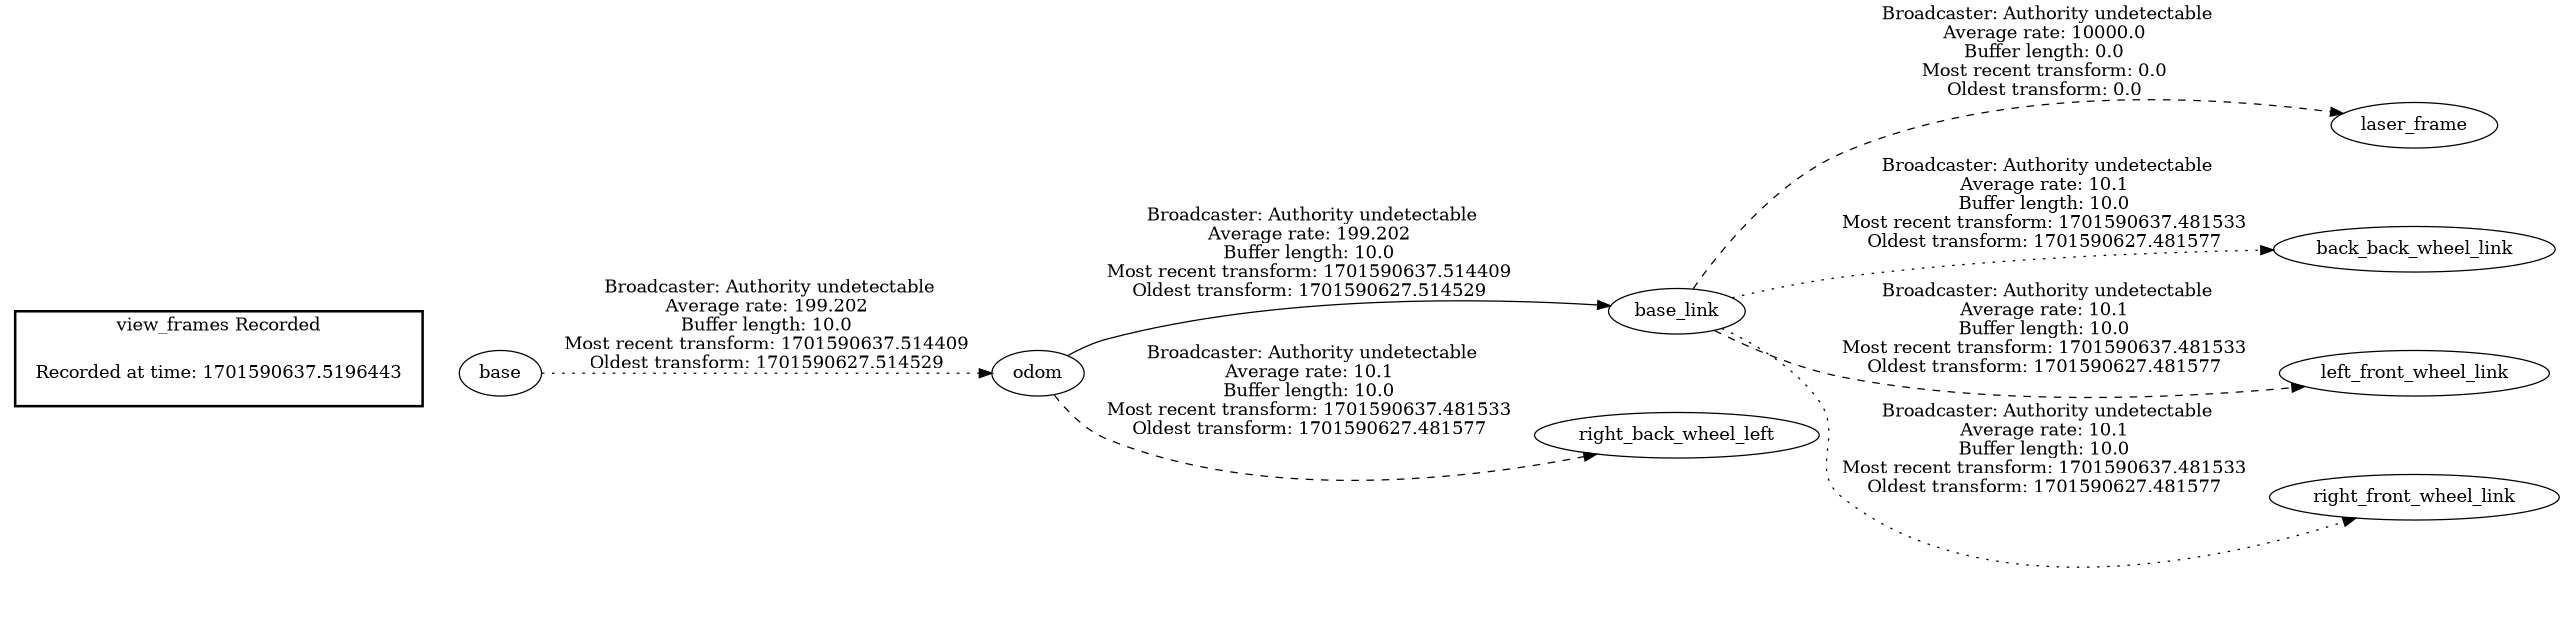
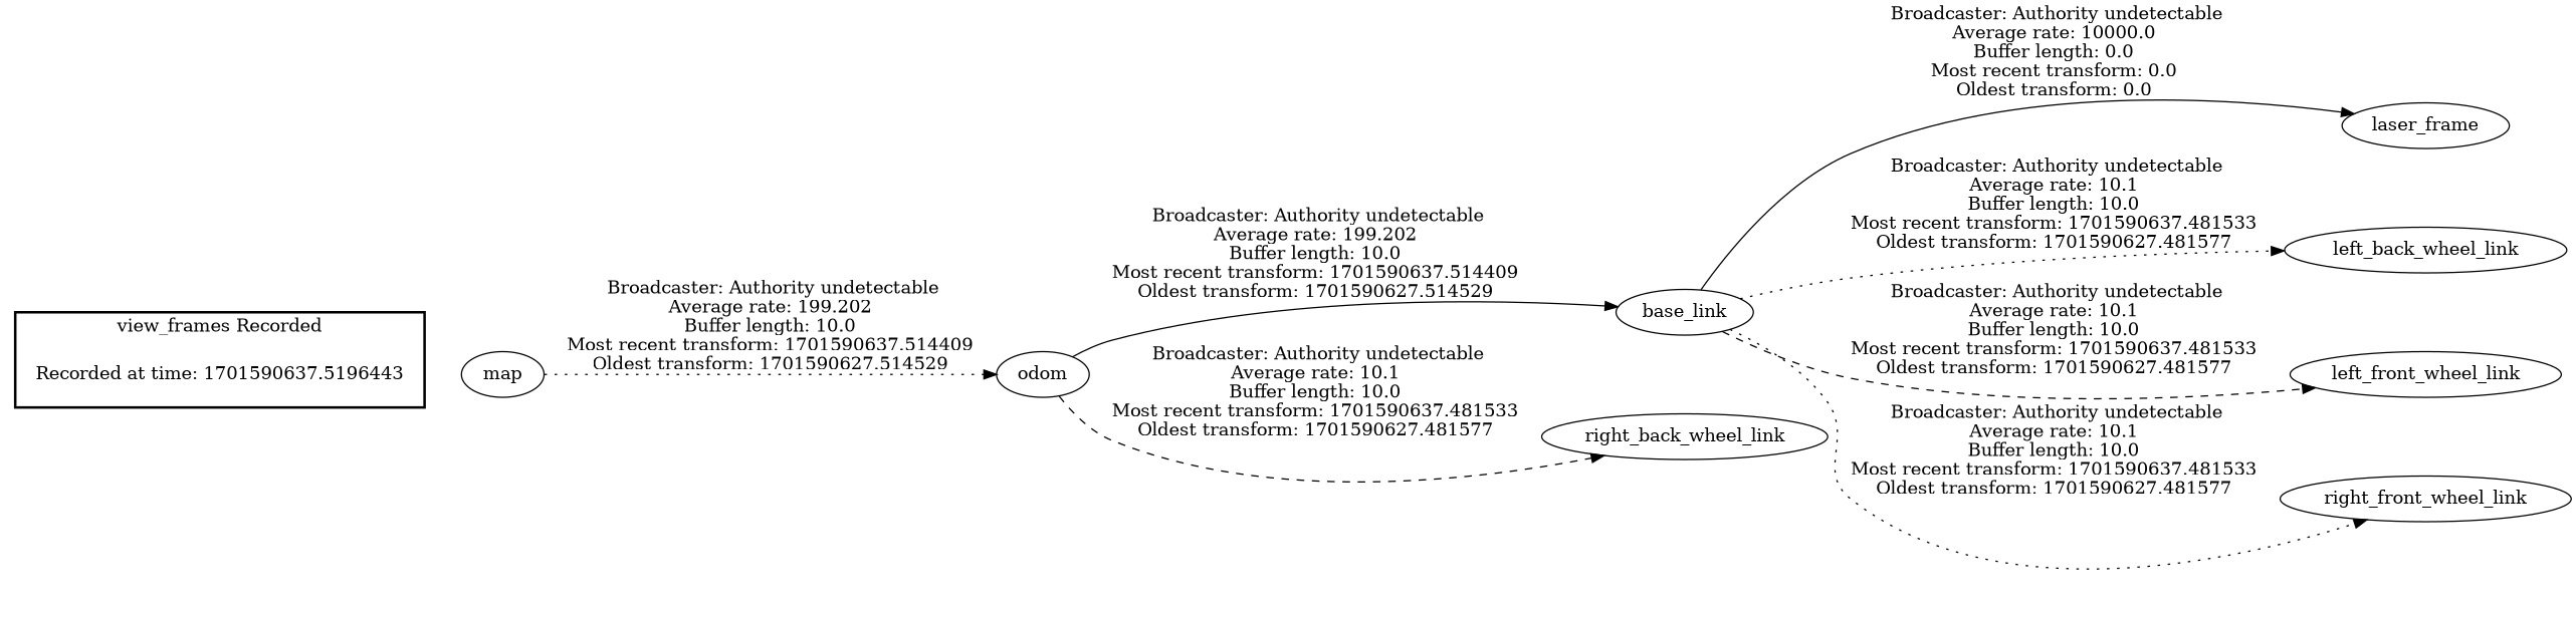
  digraph {
    rankdir=LR
    edge [style=dotted]
    "Recorded at time: 1701590637.5196443" [shape=plaintext]
-   map [label=base]
+   map
    base_link
    laser_frame
-   left_back_wheel_link [label=back_back_wheel_link]
+   left_back_wheel_link
    left_front_wheel_link
    right_front_wheel_link
    odom
-   right_back_wheel_link [label=right_back_wheel_left]
+   right_back_wheel_link
    subgraph cluster_1 {
      color=black
      label="view_frames Recorded"
      style=bold
      "Recorded at time: 1701590637.5196443"
    }
    "Recorded at time: 1701590637.5196443" -> map [style=invis]
    map -> odom [label=" Broadcaster: Authority undetectable\nAverage rate: 199.202\nBuffer length: 10.0\nMost recent transform: 1701590637.514409\nOldest transform: 1701590627.514529\n"]
-   base_link -> laser_frame [label=" Broadcaster: Authority undetectable\nAverage rate: 10000.0\nBuffer length: 0.0\nMost recent transform: 0.0\nOldest transform: 0.0\n" style=dashed]
+   base_link -> laser_frame [label=" Broadcaster: Authority undetectable\nAverage rate: 10000.0\nBuffer length: 0.0\nMost recent transform: 0.0\nOldest transform: 0.0\n" style=solid]
    base_link -> left_back_wheel_link [label=" Broadcaster: Authority undetectable\nAverage rate: 10.1\nBuffer length: 10.0\nMost recent transform: 1701590637.481533\nOldest transform: 1701590627.481577\n"]
    base_link -> left_front_wheel_link [label=" Broadcaster: Authority undetectable\nAverage rate: 10.1\nBuffer length: 10.0\nMost recent transform: 1701590637.481533\nOldest transform: 1701590627.481577\n" style=dashed]
    base_link -> right_front_wheel_link [label=" Broadcaster: Authority undetectable\nAverage rate: 10.1\nBuffer length: 10.0\nMost recent transform: 1701590637.481533\nOldest transform: 1701590627.481577\n"]
    odom -> base_link [label=" Broadcaster: Authority undetectable\nAverage rate: 199.202\nBuffer length: 10.0\nMost recent transform: 1701590637.514409\nOldest transform: 1701590627.514529\n" style=solid]
    odom -> right_back_wheel_link [label=" Broadcaster: Authority undetectable\nAverage rate: 10.1\nBuffer length: 10.0\nMost recent transform: 1701590637.481533\nOldest transform: 1701590627.481577\n" style=dashed]
  }
